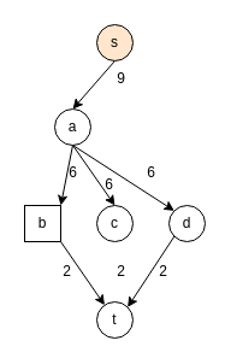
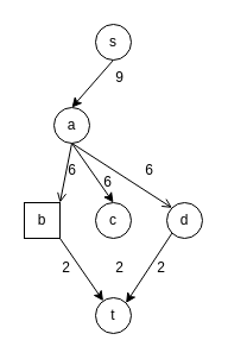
  <mxCell id="0" />
  <mxCell id="1" parent="0" />
  <mxCell id="2" style="rounded=0;orthogonalLoop=1;jettySize=auto;html=1;exitX=0.5;exitY=1;exitDx=0;exitDy=0;entryX=0.5;entryY=0;entryDx=0;entryDy=0;" edge="1" parent="1" source="3" target="16"><mxGeometry relative="1" as="geometry" /></mxCell>
- <mxCell id="3" value="s" style="ellipse;whiteSpace=wrap;html=1;aspect=fixed;fillColor=#ffe6cc;" vertex="1" parent="1"><mxGeometry x="80" y="20" width="30" height="30" as="geometry" /></mxCell>
+ <mxCell id="3" value="s" style="ellipse;whiteSpace=wrap;html=1;aspect=fixed;" vertex="1" parent="1"><mxGeometry x="80" y="20" width="30" height="30" as="geometry" /></mxCell>
  <mxCell id="4" value="t" style="ellipse;whiteSpace=wrap;html=1;aspect=fixed;" vertex="1" parent="1"><mxGeometry x="80" y="250" width="30" height="30" as="geometry" /></mxCell>
  <mxCell id="5" style="rounded=0;orthogonalLoop=1;jettySize=auto;html=1;exitX=0;exitY=1;exitDx=0;exitDy=0;entryX=1;entryY=0;entryDx=0;entryDy=0;" edge="1" parent="1" source="6" target="4"><mxGeometry relative="1" as="geometry" /></mxCell>
  <mxCell id="6" value="d" style="ellipse;whiteSpace=wrap;html=1;aspect=fixed;" vertex="1" parent="1"><mxGeometry x="140" y="170" width="30" height="30" as="geometry" /></mxCell>
  <mxCell id="7" style="rounded=0;orthogonalLoop=1;jettySize=auto;html=1;exitX=1;exitY=1;exitDx=0;exitDy=0;" edge="1" parent="1" source="8" target="4"><mxGeometry relative="1" as="geometry" /></mxCell>
  <mxCell id="8" value="b" style="whiteSpace=wrap;html=1;aspect=fixed;rounded=0;" vertex="1" parent="1"><mxGeometry x="20" y="170" width="30" height="30" as="geometry" /></mxCell>
  <mxCell id="9" value="c" style="ellipse;whiteSpace=wrap;html=1;aspect=fixed;" vertex="1" parent="1"><mxGeometry x="80" y="170" width="30" height="30" as="geometry" /></mxCell>
  <mxCell id="10" value="2" style="text;html=1;align=center;verticalAlign=middle;resizable=0;points=[];autosize=1;strokeColor=none;fillColor=none;" vertex="1" parent="1"><mxGeometry x="120" y="210" width="30" height="30" as="geometry" /></mxCell>
  <mxCell id="11" value="2" style="text;html=1;align=center;verticalAlign=middle;resizable=0;points=[];autosize=1;strokeColor=none;fillColor=none;" vertex="1" parent="1"><mxGeometry x="85" y="210" width="30" height="30" as="geometry" /></mxCell>
  <mxCell id="12" value="2" style="text;html=1;align=center;verticalAlign=middle;resizable=0;points=[];autosize=1;strokeColor=none;fillColor=none;" vertex="1" parent="1"><mxGeometry x="40" y="210" width="30" height="30" as="geometry" /></mxCell>
  <mxCell id="13" style="rounded=0;orthogonalLoop=1;jettySize=auto;html=1;exitX=0.5;exitY=1;exitDx=0;exitDy=0;entryX=0.5;entryY=0;entryDx=0;entryDy=0;" edge="1" parent="1" source="16" target="9"><mxGeometry relative="1" as="geometry" /></mxCell>
- <mxCell id="14" style="rounded=0;orthogonalLoop=1;jettySize=auto;html=1;exitX=0.5;exitY=1;exitDx=0;exitDy=0;entryX=1;entryY=0;entryDx=0;entryDy=0;" edge="1" parent="1" source="16" target="8"><mxGeometry relative="1" as="geometry" /></mxCell>
- <mxCell id="15" style="rounded=0;orthogonalLoop=1;jettySize=auto;html=1;exitX=0.5;exitY=1;exitDx=0;exitDy=0;entryX=0;entryY=0;entryDx=0;entryDy=0;" edge="1" parent="1" source="16" target="6"><mxGeometry relative="1" as="geometry" /></mxCell>
+ <mxCell id="14" style="rounded=0;orthogonalLoop=1;jettySize=auto;html=1;exitX=0.5;exitY=1;exitDx=0;exitDy=0;entryX=1;entryY=0;entryDx=0;entryDy=0;endArrow=open;" edge="1" parent="1" source="16" target="8"><mxGeometry relative="1" as="geometry" /></mxCell>
+ <mxCell id="15" style="rounded=0;orthogonalLoop=1;jettySize=auto;html=1;exitX=0.5;exitY=1;exitDx=0;exitDy=0;entryX=0;entryY=0;entryDx=0;entryDy=0;endArrow=open;" edge="1" parent="1" source="16" target="6"><mxGeometry relative="1" as="geometry" /></mxCell>
  <mxCell id="16" value="a" style="ellipse;whiteSpace=wrap;html=1;aspect=fixed;" vertex="1" parent="1"><mxGeometry x="45" y="90" width="30" height="30" as="geometry" /></mxCell>
  <mxCell id="17" value="9" style="text;html=1;align=center;verticalAlign=middle;resizable=0;points=[];autosize=1;strokeColor=none;fillColor=none;" vertex="1" parent="1"><mxGeometry x="85" y="50" width="30" height="30" as="geometry" /></mxCell>
  <mxCell id="18" value="6" style="text;html=1;align=center;verticalAlign=middle;resizable=0;points=[];autosize=1;strokeColor=none;fillColor=none;" vertex="1" parent="1"><mxGeometry x="45" y="128" width="30" height="30" as="geometry" /></mxCell>
  <mxCell id="19" value="6" style="text;html=1;align=center;verticalAlign=middle;resizable=0;points=[];autosize=1;strokeColor=none;fillColor=none;" vertex="1" parent="1"><mxGeometry x="75" y="138" width="30" height="30" as="geometry" /></mxCell>
  <mxCell id="20" value="6" style="text;html=1;align=center;verticalAlign=middle;resizable=0;points=[];autosize=1;strokeColor=none;fillColor=none;" vertex="1" parent="1"><mxGeometry x="110" y="128" width="30" height="30" as="geometry" /></mxCell>
